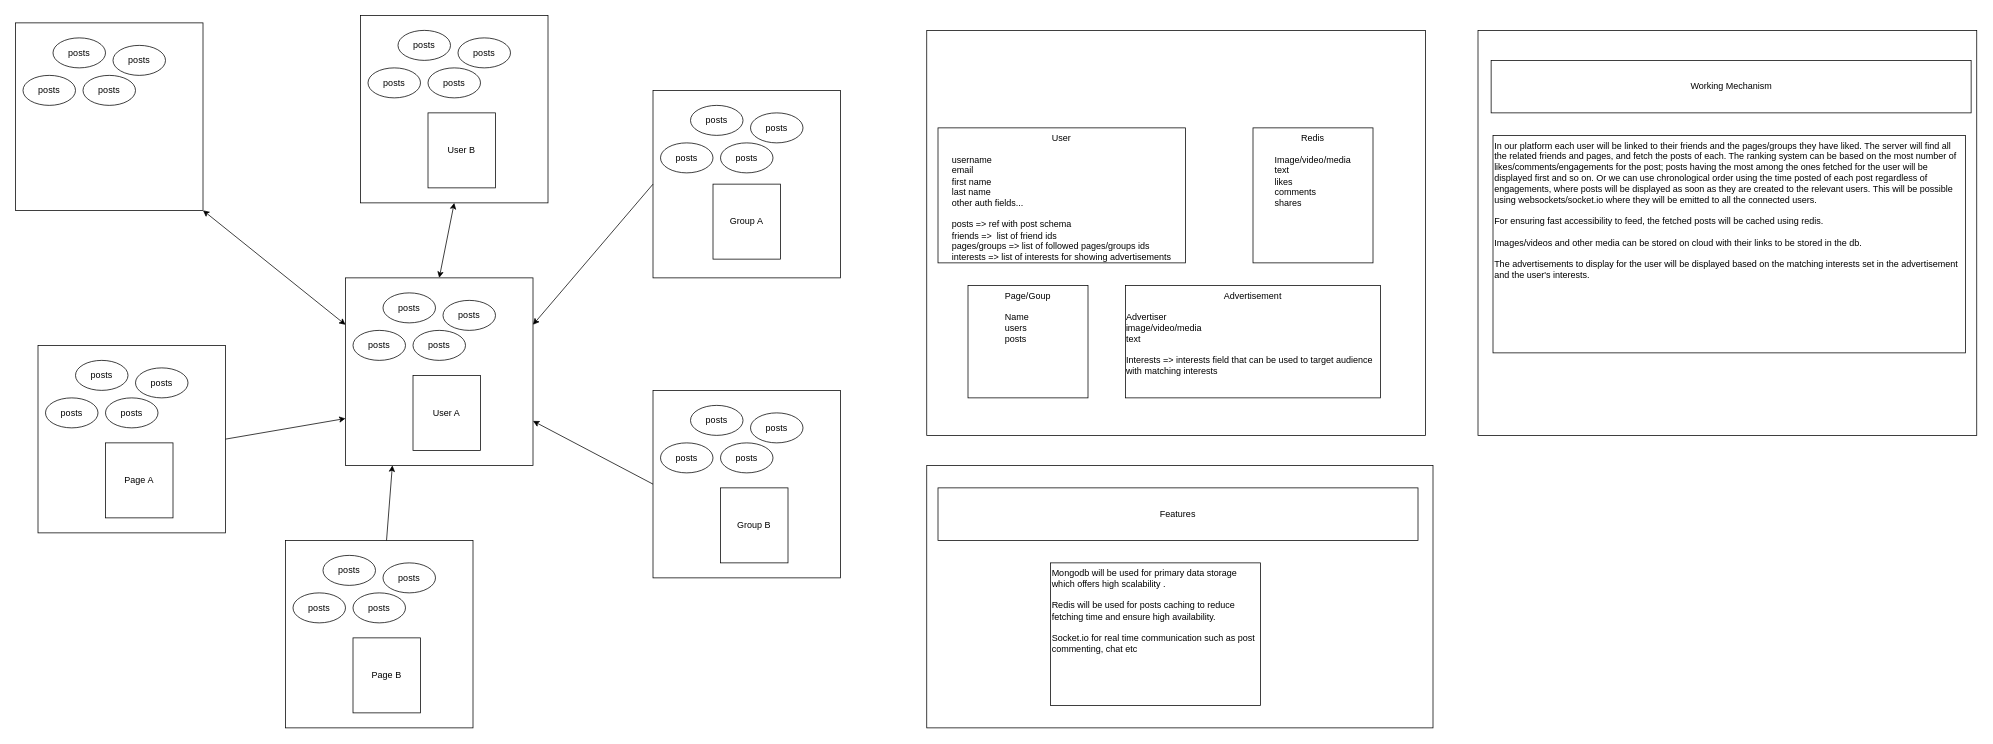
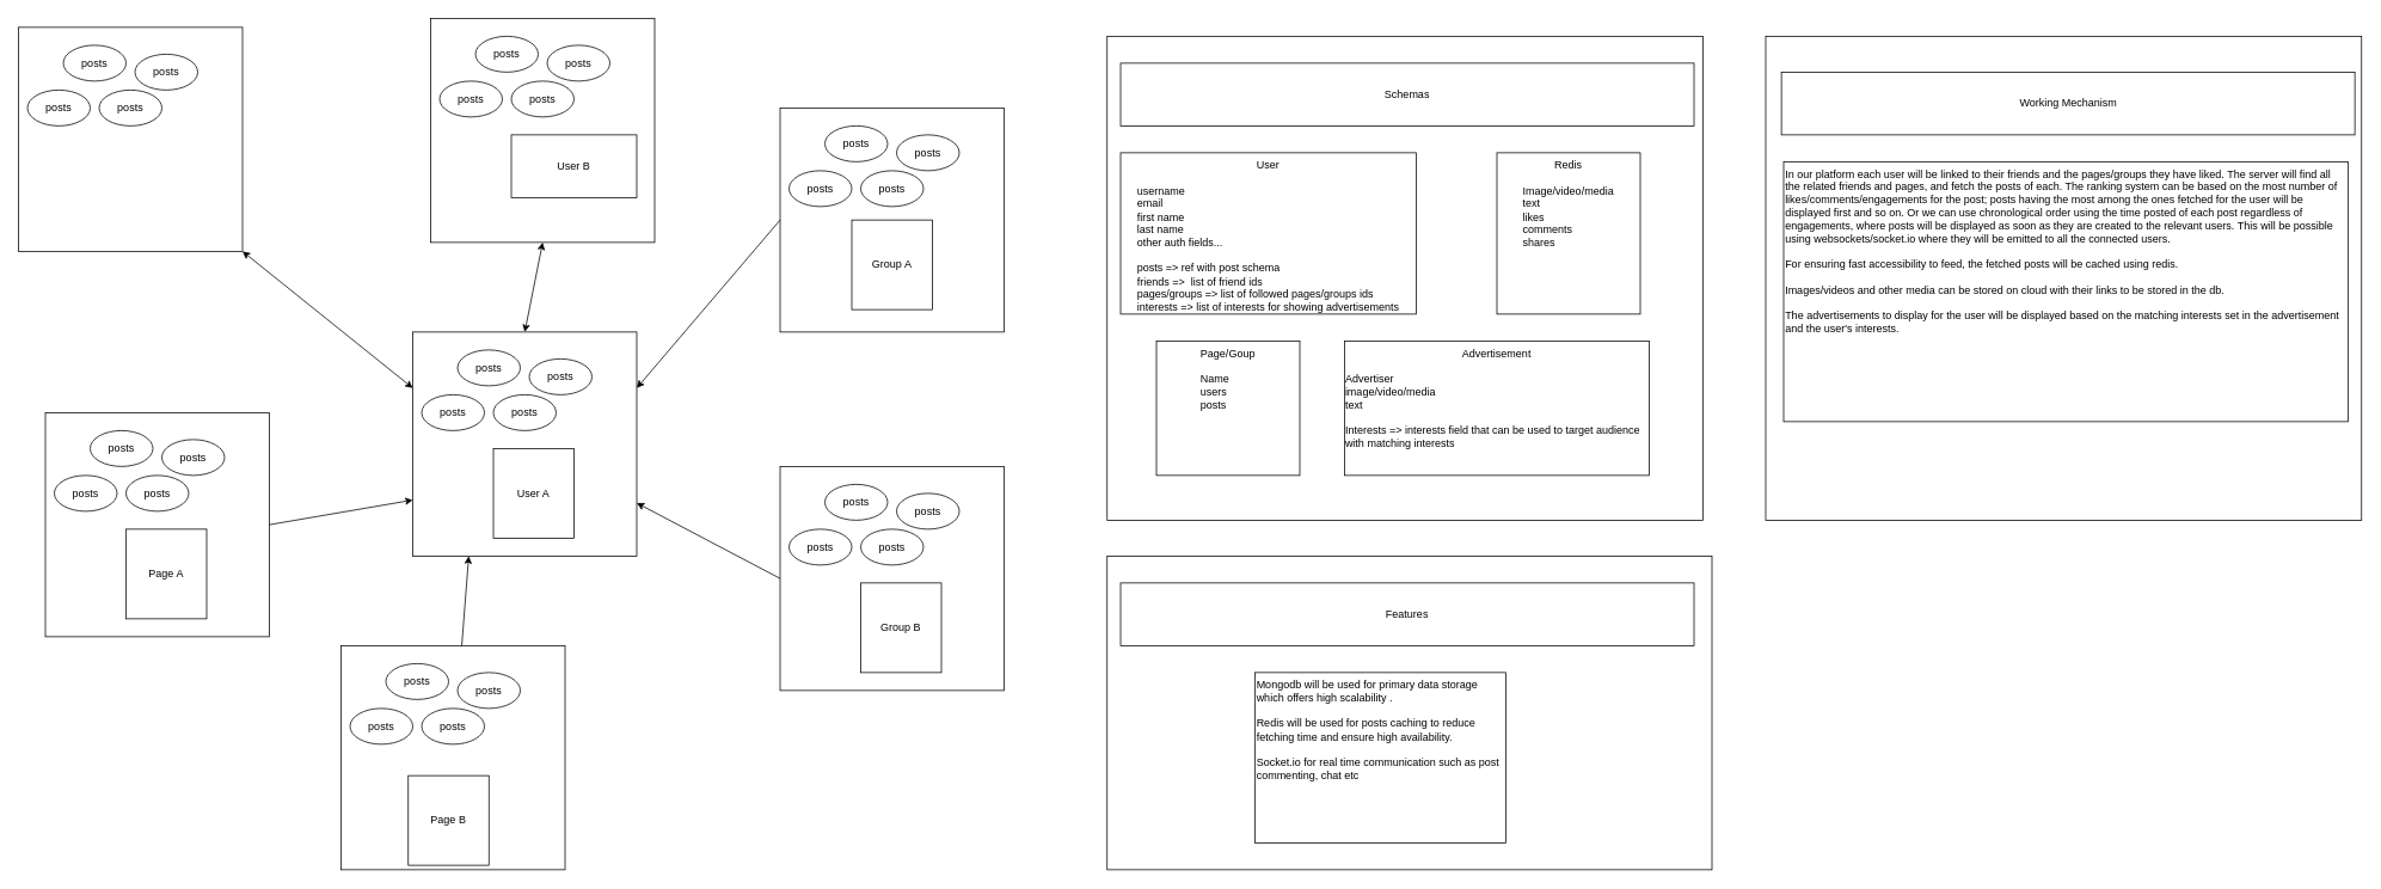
  <mxCell id="0" />
  <mxCell id="1" parent="0" />
  <mxCell id="2" value="" style="whiteSpace=wrap;html=1;aspect=fixed;fillColor=none;" vertex="1" parent="1"><mxGeometry x="870" y="120" width="250" height="250" as="geometry" /></mxCell>
  <mxCell id="3" value="" style="whiteSpace=wrap;html=1;aspect=fixed;fillColor=none;" vertex="1" parent="1"><mxGeometry x="20" y="30" width="250" height="250" as="geometry" /></mxCell>
  <mxCell id="4" value="" style="whiteSpace=wrap;html=1;aspect=fixed;fillColor=none;" vertex="1" parent="1"><mxGeometry x="460" y="370" width="250" height="250" as="geometry" /></mxCell>
  <mxCell id="5" value="" style="whiteSpace=wrap;html=1;aspect=fixed;fillColor=none;" vertex="1" parent="1"><mxGeometry x="50" y="460" width="250" height="250" as="geometry" /></mxCell>
  <mxCell id="6" value="" style="whiteSpace=wrap;html=1;aspect=fixed;fillColor=none;movable=1;resizable=1;rotatable=1;deletable=1;editable=1;locked=0;connectable=1;" vertex="1" parent="1"><mxGeometry x="480" width="250" height="250" as="geometry" y="20" /></mxCell>
  <mxCell id="7" value="posts" style="ellipse;whiteSpace=wrap;html=1;" vertex="1" parent="1"><mxGeometry x="70" y="50" width="70" height="40" as="geometry" /></mxCell>
  <mxCell id="8" value="posts" style="ellipse;whiteSpace=wrap;html=1;" vertex="1" parent="1"><mxGeometry x="150" y="60" width="70" height="40" as="geometry" /></mxCell>
  <mxCell id="9" value="posts" style="ellipse;whiteSpace=wrap;html=1;" vertex="1" parent="1"><mxGeometry x="30" y="100" width="70" height="40" as="geometry" /></mxCell>
  <mxCell id="10" value="posts" style="ellipse;whiteSpace=wrap;html=1;" vertex="1" parent="1"><mxGeometry x="110" y="100" width="70" height="40" as="geometry" /></mxCell>
- <mxCell id="11" value="User B" style="rounded=0;whiteSpace=wrap;html=1;" vertex="1" parent="1"><mxGeometry x="570" y="150" width="90" height="100" as="geometry" /></mxCell>
+ <mxCell id="11" value="User B" style="rounded=0;whiteSpace=wrap;html=1;" vertex="1" parent="1"><mxGeometry x="570" y="150" width="140" height="70" as="geometry" /></mxCell>
  <mxCell id="12" value="posts" style="ellipse;whiteSpace=wrap;html=1;" vertex="1" parent="1"><mxGeometry x="530" y="40" width="70" height="40" as="geometry" /></mxCell>
  <mxCell id="13" value="posts" style="ellipse;whiteSpace=wrap;html=1;" vertex="1" parent="1"><mxGeometry x="610" y="50" width="70" height="40" as="geometry" /></mxCell>
  <mxCell id="14" value="posts" style="ellipse;whiteSpace=wrap;html=1;" vertex="1" parent="1"><mxGeometry x="490" y="90" width="70" height="40" as="geometry" /></mxCell>
  <mxCell id="15" value="posts" style="ellipse;whiteSpace=wrap;html=1;" vertex="1" parent="1"><mxGeometry x="570" y="90" width="70" height="40" as="geometry" /></mxCell>
  <mxCell id="16" value="Page A" style="rounded=0;whiteSpace=wrap;html=1;" vertex="1" parent="1"><mxGeometry x="140" y="590" width="90" height="100" as="geometry" /></mxCell>
  <mxCell id="17" value="posts" style="ellipse;whiteSpace=wrap;html=1;" vertex="1" parent="1"><mxGeometry x="100" y="480" width="70" height="40" as="geometry" /></mxCell>
  <mxCell id="18" value="posts" style="ellipse;whiteSpace=wrap;html=1;" vertex="1" parent="1"><mxGeometry x="180" y="490" width="70" height="40" as="geometry" /></mxCell>
  <mxCell id="19" value="posts" style="ellipse;whiteSpace=wrap;html=1;" vertex="1" parent="1"><mxGeometry x="60" y="530" width="70" height="40" as="geometry" /></mxCell>
  <mxCell id="20" value="posts" style="ellipse;whiteSpace=wrap;html=1;" vertex="1" parent="1"><mxGeometry x="140" y="530" width="70" height="40" as="geometry" /></mxCell>
  <mxCell id="21" value="User A" style="rounded=0;whiteSpace=wrap;html=1;" vertex="1" parent="1"><mxGeometry x="550" y="500" width="90" height="100" as="geometry" /></mxCell>
  <mxCell id="22" value="posts" style="ellipse;whiteSpace=wrap;html=1;" vertex="1" parent="1"><mxGeometry x="510" y="390" width="70" height="40" as="geometry" /></mxCell>
  <mxCell id="23" value="posts" style="ellipse;whiteSpace=wrap;html=1;" vertex="1" parent="1"><mxGeometry x="590" y="400" width="70" height="40" as="geometry" /></mxCell>
  <mxCell id="24" value="posts" style="ellipse;whiteSpace=wrap;html=1;" vertex="1" parent="1"><mxGeometry x="470" y="440" width="70" height="40" as="geometry" /></mxCell>
  <mxCell id="25" value="posts" style="ellipse;whiteSpace=wrap;html=1;" vertex="1" parent="1"><mxGeometry x="550" y="440" width="70" height="40" as="geometry" /></mxCell>
  <mxCell id="26" value="Group A" style="rounded=0;whiteSpace=wrap;html=1;" vertex="1" parent="1"><mxGeometry x="950" y="245" width="90" height="100" as="geometry" /></mxCell>
  <mxCell id="27" value="posts" style="ellipse;whiteSpace=wrap;html=1;" vertex="1" parent="1"><mxGeometry x="920" y="140" width="70" height="40" as="geometry" /></mxCell>
  <mxCell id="28" value="posts" style="ellipse;whiteSpace=wrap;html=1;" vertex="1" parent="1"><mxGeometry x="1000" y="150" width="70" height="40" as="geometry" /></mxCell>
  <mxCell id="29" value="posts" style="ellipse;whiteSpace=wrap;html=1;" vertex="1" parent="1"><mxGeometry x="880" y="190" width="70" height="40" as="geometry" /></mxCell>
  <mxCell id="30" value="posts" style="ellipse;whiteSpace=wrap;html=1;" vertex="1" parent="1"><mxGeometry x="960" y="190" width="70" height="40" as="geometry" /></mxCell>
  <mxCell id="31" value="" style="whiteSpace=wrap;html=1;aspect=fixed;fillColor=none;" vertex="1" parent="1"><mxGeometry x="380" y="720" width="250" height="250" as="geometry" /></mxCell>
- <mxCell id="32" value="Page B" style="rounded=0;whiteSpace=wrap;html=1;" vertex="1" parent="1"><mxGeometry x="470" y="850" width="90" height="100" as="geometry" /></mxCell>
+ <mxCell id="32" value="Page B" style="rounded=0;whiteSpace=wrap;html=1;" vertex="1" parent="1"><mxGeometry x="455" y="865" width="90" height="100" as="geometry" /></mxCell>
  <mxCell id="33" value="posts" style="ellipse;whiteSpace=wrap;html=1;" vertex="1" parent="1"><mxGeometry x="430" y="740" width="70" height="40" as="geometry" /></mxCell>
  <mxCell id="34" value="posts" style="ellipse;whiteSpace=wrap;html=1;" vertex="1" parent="1"><mxGeometry x="510" y="750" width="70" height="40" as="geometry" /></mxCell>
  <mxCell id="35" value="posts" style="ellipse;whiteSpace=wrap;html=1;" vertex="1" parent="1"><mxGeometry x="390" y="790" width="70" height="40" as="geometry" /></mxCell>
  <mxCell id="36" value="posts" style="ellipse;whiteSpace=wrap;html=1;" vertex="1" parent="1"><mxGeometry x="470" y="790" width="70" height="40" as="geometry" /></mxCell>
  <mxCell id="37" value="" style="whiteSpace=wrap;html=1;aspect=fixed;fillColor=none;" vertex="1" parent="1"><mxGeometry x="870" y="520" width="250" height="250" as="geometry" /></mxCell>
  <mxCell id="38" value="Group B" style="rounded=0;whiteSpace=wrap;html=1;" vertex="1" parent="1"><mxGeometry x="960" y="650" width="90" height="100" as="geometry" /></mxCell>
  <mxCell id="39" value="posts" style="ellipse;whiteSpace=wrap;html=1;" vertex="1" parent="1"><mxGeometry x="920" y="540" width="70" height="40" as="geometry" /></mxCell>
  <mxCell id="40" value="posts" style="ellipse;whiteSpace=wrap;html=1;" vertex="1" parent="1"><mxGeometry x="1000" y="550" width="70" height="40" as="geometry" /></mxCell>
  <mxCell id="41" value="posts" style="ellipse;whiteSpace=wrap;html=1;" vertex="1" parent="1"><mxGeometry x="880" y="590" width="70" height="40" as="geometry" /></mxCell>
  <mxCell id="42" value="posts" style="ellipse;whiteSpace=wrap;html=1;" vertex="1" parent="1"><mxGeometry x="960" y="590" width="70" height="40" as="geometry" /></mxCell>
  <mxCell id="43" value="" style="endArrow=classic;startArrow=classic;html=1;rounded=0;exitX=1;exitY=1;exitDx=0;exitDy=0;entryX=0;entryY=0.25;entryDx=0;entryDy=0;" edge="1" parent="1" source="3" target="4"><mxGeometry width="50" height="50" relative="1" as="geometry"><mxPoint x="450" y="470" as="sourcePoint" /><mxPoint x="500" y="420" as="targetPoint" /></mxGeometry></mxCell>
  <mxCell id="44" value="" style="endArrow=classic;startArrow=classic;html=1;rounded=0;entryX=0.5;entryY=1;entryDx=0;entryDy=0;exitX=0.5;exitY=0;exitDx=0;exitDy=0;" edge="1" parent="1" source="4" target="6"><mxGeometry width="50" height="50" relative="1" as="geometry"><mxPoint x="450" y="470" as="sourcePoint" /><mxPoint x="500" y="420" as="targetPoint" /></mxGeometry></mxCell>
  <mxCell id="45" value="" style="endArrow=classic;html=1;rounded=0;exitX=0;exitY=0.5;exitDx=0;exitDy=0;entryX=1;entryY=0.25;entryDx=0;entryDy=0;" edge="1" parent="1" source="2" target="4"><mxGeometry width="50" height="50" relative="1" as="geometry"><mxPoint x="450" y="470" as="sourcePoint" /><mxPoint x="500" y="420" as="targetPoint" /></mxGeometry></mxCell>
  <mxCell id="46" value="" style="endArrow=classic;html=1;rounded=0;exitX=0;exitY=0.5;exitDx=0;exitDy=0;" edge="1" parent="1" source="37" target="4"><mxGeometry width="50" height="50" relative="1" as="geometry"><mxPoint x="450" y="470" as="sourcePoint" /><mxPoint x="750" y="610" as="targetPoint" /></mxGeometry></mxCell>
  <mxCell id="47" value="" style="endArrow=classic;html=1;rounded=0;entryX=0.25;entryY=1;entryDx=0;entryDy=0;" edge="1" parent="1" source="31" target="4"><mxGeometry width="50" height="50" relative="1" as="geometry"><mxPoint x="500" y="360" as="sourcePoint" /><mxPoint x="550" y="310" as="targetPoint" /></mxGeometry></mxCell>
  <mxCell id="48" value="" style="endArrow=classic;html=1;rounded=0;exitX=1;exitY=0.5;exitDx=0;exitDy=0;entryX=0;entryY=0.75;entryDx=0;entryDy=0;" edge="1" parent="1" source="5" target="4"><mxGeometry width="50" height="50" relative="1" as="geometry"><mxPoint x="590" y="450" as="sourcePoint" /><mxPoint x="640" y="400" as="targetPoint" /></mxGeometry></mxCell>
  <mxCell id="49" value="" style="rounded=0;whiteSpace=wrap;html=1;fillColor=none;align=left;" vertex="1" parent="1"><mxGeometry x="1235" y="40" width="665" height="540" as="geometry" /></mxCell>
+ <mxCell id="50" value="Schemas" style="rounded=0;whiteSpace=wrap;html=1;fillColor=none;" vertex="1" parent="1"><mxGeometry x="1250" y="70" width="640" height="70" as="geometry" /></mxCell>
  <mxCell id="51" value="User&lt;br&gt;&lt;br&gt;&lt;div style=&quot;text-align: left;&quot;&gt;username&lt;/div&gt;&lt;div style=&quot;text-align: left;&quot;&gt;email&lt;/div&gt;&lt;div style=&quot;text-align: left;&quot;&gt;first name&lt;/div&gt;&lt;div style=&quot;text-align: left;&quot;&gt;last name&lt;/div&gt;&lt;div style=&quot;text-align: left;&quot;&gt;other auth fields...&lt;/div&gt;&lt;div style=&quot;text-align: left;&quot;&gt;&lt;br&gt;&lt;/div&gt;&lt;div style=&quot;text-align: left;&quot;&gt;posts =&amp;gt; ref with post schema&lt;/div&gt;&lt;div style=&quot;text-align: left;&quot;&gt;friends =&amp;gt;&amp;nbsp; list of friend ids&lt;/div&gt;&lt;div style=&quot;text-align: left;&quot;&gt;pages/groups =&amp;gt; list of followed pages/groups ids&lt;/div&gt;&lt;div style=&quot;text-align: left;&quot;&gt;interests =&amp;gt; list of interests for showing advertisements&lt;/div&gt;" style="rounded=0;whiteSpace=wrap;html=1;fillColor=none;verticalAlign=top;" vertex="1" parent="1"><mxGeometry x="1250" y="170" width="330" height="180" as="geometry" /></mxCell>
  <mxCell id="52" value="Redis&lt;br&gt;&lt;br&gt;&lt;div style=&quot;text-align: left;&quot;&gt;Image/video/media&lt;/div&gt;&lt;div style=&quot;text-align: left;&quot;&gt;text&lt;/div&gt;&lt;div style=&quot;text-align: left;&quot;&gt;likes&lt;/div&gt;&lt;div style=&quot;text-align: left;&quot;&gt;comments&lt;/div&gt;&lt;div style=&quot;text-align: left;&quot;&gt;shares&lt;/div&gt;&lt;div style=&quot;text-align: left;&quot;&gt;&lt;br&gt;&lt;/div&gt;&lt;div style=&quot;text-align: left;&quot;&gt;&lt;br&gt;&lt;/div&gt;" style="rounded=0;whiteSpace=wrap;html=1;fillColor=none;verticalAlign=top;" vertex="1" parent="1"><mxGeometry x="1670" y="170" width="160" height="180" as="geometry" /></mxCell>
  <mxCell id="53" value="Page/Goup&lt;br&gt;&lt;br&gt;&lt;div style=&quot;text-align: left;&quot;&gt;Name&lt;/div&gt;&lt;div style=&quot;text-align: left;&quot;&gt;users&lt;/div&gt;&lt;div style=&quot;text-align: left;&quot;&gt;posts&lt;/div&gt;" style="rounded=0;whiteSpace=wrap;html=1;fillColor=none;verticalAlign=top;" vertex="1" parent="1"><mxGeometry x="1290" y="380" width="160" height="150" as="geometry" /></mxCell>
  <mxCell id="54" value="Advertisement&lt;br&gt;&lt;br&gt;&lt;div style=&quot;text-align: left;&quot;&gt;Advertiser&lt;/div&gt;&lt;div style=&quot;text-align: left;&quot;&gt;image/video/media&lt;/div&gt;&lt;div style=&quot;text-align: left;&quot;&gt;text&lt;/div&gt;&lt;div style=&quot;text-align: left;&quot;&gt;&lt;br&gt;&lt;/div&gt;&lt;div style=&quot;text-align: left;&quot;&gt;Interests =&amp;gt; interests field that can be used to target audience with matching interests&lt;/div&gt;" style="rounded=0;whiteSpace=wrap;html=1;fillColor=none;verticalAlign=top;" vertex="1" parent="1"><mxGeometry x="1500" y="380" width="340" height="150" as="geometry" /></mxCell>
  <mxCell id="55" value="" style="rounded=0;whiteSpace=wrap;html=1;fillColor=none;align=left;" vertex="1" parent="1"><mxGeometry x="1970" y="40" width="665" height="540" as="geometry" /></mxCell>
  <mxCell id="56" value="Working Mechanism" style="rounded=0;whiteSpace=wrap;html=1;fillColor=none;" vertex="1" parent="1"><mxGeometry x="1987.5" y="80" width="640" height="70" as="geometry" /></mxCell>
  <mxCell id="57" value="In our platform each user will be linked to their friends and the pages/groups they have liked. The server will find all the related friends and pages, and fetch the posts of each. The ranking system can be based on the most number of likes/comments/engagements for the post; posts having the most among the ones fetched for the user will be displayed first and so on. Or we can use chronological order using the time posted of each post regardless of engagements, where posts will be displayed as soon as they are created to the relevant users. This will be possible using websockets/socket.io where they will be emitted to all the connected users.&lt;br&gt;&lt;br&gt;For ensuring fast accessibility to feed, the fetched posts will be cached using redis.&lt;br&gt;&lt;br&gt;Images/videos and other media can be stored on cloud with their links to be stored in the db.&lt;br&gt;&lt;br&gt;The advertisements to display for the user will be displayed based on the matching interests set in the advertisement and the user's interests.&lt;br&gt;&lt;br&gt;&lt;br&gt;&lt;div&gt;&lt;br&gt;&lt;/div&gt;" style="rounded=0;whiteSpace=wrap;html=1;fillColor=none;align=left;horizontal=1;verticalAlign=top;" vertex="1" parent="1"><mxGeometry x="1990" y="180" width="630" height="290" as="geometry" /></mxCell>
  <mxCell id="58" value="" style="rounded=0;whiteSpace=wrap;html=1;fillColor=none;align=left;" vertex="1" parent="1"><mxGeometry x="1235" y="620" width="675" height="350" as="geometry" /></mxCell>
  <mxCell id="59" value="Features" style="rounded=0;whiteSpace=wrap;html=1;fillColor=none;" vertex="1" parent="1"><mxGeometry x="1250" y="650" width="640" height="70" as="geometry" /></mxCell>
  <mxCell id="60" value="Mongodb will be used for primary data storage which offers high scalability .&lt;br&gt;&lt;br&gt;Redis will be used for posts caching to reduce fetching time and ensure high availability.&lt;br&gt;&lt;br&gt;Socket.io for real time communication such as post commenting, chat etc&lt;br&gt;&lt;div&gt;&lt;br/&gt;&lt;/div&gt;" style="rounded=0;whiteSpace=wrap;html=1;fillColor=none;verticalAlign=top;align=left;" vertex="1" parent="1"><mxGeometry x="1400" y="750" width="280" height="190" as="geometry" /></mxCell>
